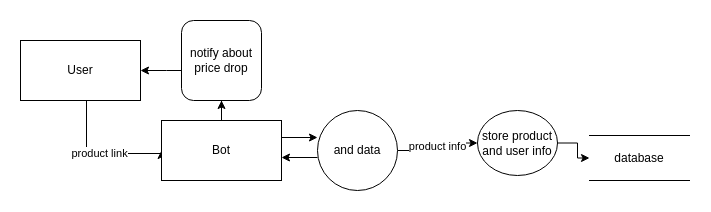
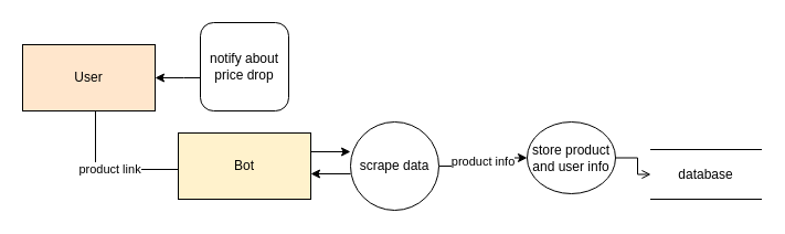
  <mxCell id="0" />
  <mxCell id="1" parent="0" />
- <mxCell id="2" value="product link" style="edgeStyle=orthogonalEdgeStyle;rounded=0;orthogonalLoop=1;jettySize=auto;html=1;entryX=0;entryY=0.5;entryDx=0;entryDy=0;" edge="1" parent="1" source="3" target="12"><mxGeometry relative="1" as="geometry"><mxPoint x="62.2" y="153.24" as="targetPoint" /><Array as="points"><mxPoint x="86" y="153" /><mxPoint x="161" y="153" /></Array></mxGeometry></mxCell>
- <mxCell id="3" value="User" style="rounded=0;whiteSpace=wrap;html=1;" vertex="1" parent="1"><mxGeometry x="20" y="40" width="120" height="60" as="geometry" /></mxCell>
+ <mxCell id="2" value="product link" style="edgeStyle=orthogonalEdgeStyle;rounded=0;orthogonalLoop=1;jettySize=auto;html=1;entryX=0;entryY=0.5;entryDx=0;entryDy=0;endArrow=none;" edge="1" parent="1" source="3" target="12"><mxGeometry relative="1" as="geometry"><mxPoint x="62.2" y="153.24" as="targetPoint" /><Array as="points"><mxPoint x="86" y="153" /><mxPoint x="161" y="153" /></Array></mxGeometry></mxCell>
+ <mxCell id="3" value="User" style="rounded=0;whiteSpace=wrap;html=1;fillColor=#ffe6cc;" vertex="1" parent="1"><mxGeometry x="20" y="40" width="120" height="60" as="geometry" /></mxCell>
  <mxCell id="4" value="product info" style="edgeStyle=orthogonalEdgeStyle;rounded=0;orthogonalLoop=1;jettySize=auto;html=1;" edge="1" parent="1" source="6" target="8"><mxGeometry relative="1" as="geometry" /></mxCell>
  <mxCell id="5" value="" style="edgeStyle=orthogonalEdgeStyle;rounded=0;orthogonalLoop=1;jettySize=auto;html=1;" edge="1" parent="1"><mxGeometry relative="1" as="geometry"><mxPoint x="317" y="157" as="sourcePoint" /><mxPoint x="281" y="157" as="targetPoint" /></mxGeometry></mxCell>
- <mxCell id="6" value="and data" style="ellipse;whiteSpace=wrap;html=1;rounded=0;" vertex="1" parent="1"><mxGeometry x="317" y="110" width="80" height="80" as="geometry" /></mxCell>
- <mxCell id="7" value="" style="edgeStyle=orthogonalEdgeStyle;rounded=0;orthogonalLoop=1;jettySize=auto;html=1;" edge="1" parent="1" source="8" target="9"><mxGeometry relative="1" as="geometry" /></mxCell>
+ <mxCell id="6" value="scrape data" style="ellipse;whiteSpace=wrap;html=1;rounded=0;" vertex="1" parent="1"><mxGeometry x="317" y="110" width="80" height="80" as="geometry" /></mxCell>
+ <mxCell id="7" value="" style="edgeStyle=orthogonalEdgeStyle;rounded=0;orthogonalLoop=1;jettySize=auto;html=1;endArrow=open;" edge="1" parent="1" source="8" target="9"><mxGeometry relative="1" as="geometry" /></mxCell>
  <mxCell id="8" value="store product and user info" style="ellipse;whiteSpace=wrap;html=1;rounded=0;" vertex="1" parent="1"><mxGeometry x="477" y="110" width="80" height="65" as="geometry" /></mxCell>
  <mxCell id="9" value="database" style="html=1;dashed=0;whiteSpace=wrap;shape=partialRectangle;right=0;left=0;" vertex="1" parent="1"><mxGeometry x="589" y="135" width="100" height="45" as="geometry" /></mxCell>
  <mxCell id="10" value="" style="edgeStyle=orthogonalEdgeStyle;rounded=0;orthogonalLoop=1;jettySize=auto;html=1;" edge="1" parent="1"><mxGeometry relative="1" as="geometry"><mxPoint x="281" y="137" as="sourcePoint" /><mxPoint x="317" y="137" as="targetPoint" /></mxGeometry></mxCell>
- <mxCell id="11" value="" style="edgeStyle=orthogonalEdgeStyle;rounded=0;orthogonalLoop=1;jettySize=auto;html=1;" edge="1" parent="1" source="12" target="14"><mxGeometry relative="1" as="geometry" /></mxCell>
- <mxCell id="12" value="Bot" style="rounded=0;whiteSpace=wrap;html=1;" vertex="1" parent="1"><mxGeometry x="161" y="120" width="120" height="60" as="geometry" /></mxCell>
+ <mxCell id="12" value="Bot" style="rounded=0;whiteSpace=wrap;html=1;fillColor=#fff2cc;" vertex="1" parent="1"><mxGeometry x="161" y="120" width="120" height="60" as="geometry" /></mxCell>
  <mxCell id="13" value="" style="edgeStyle=orthogonalEdgeStyle;rounded=0;orthogonalLoop=1;jettySize=auto;html=1;" edge="1" parent="1" source="14" target="3"><mxGeometry relative="1" as="geometry"><Array as="points"><mxPoint x="166" y="70" /><mxPoint x="166" y="70" /></Array></mxGeometry></mxCell>
  <mxCell id="14" value="notify about price drop" style="whiteSpace=wrap;html=1;rounded=1;" vertex="1" parent="1"><mxGeometry x="181" y="20" width="80" height="80" as="geometry" /></mxCell>
